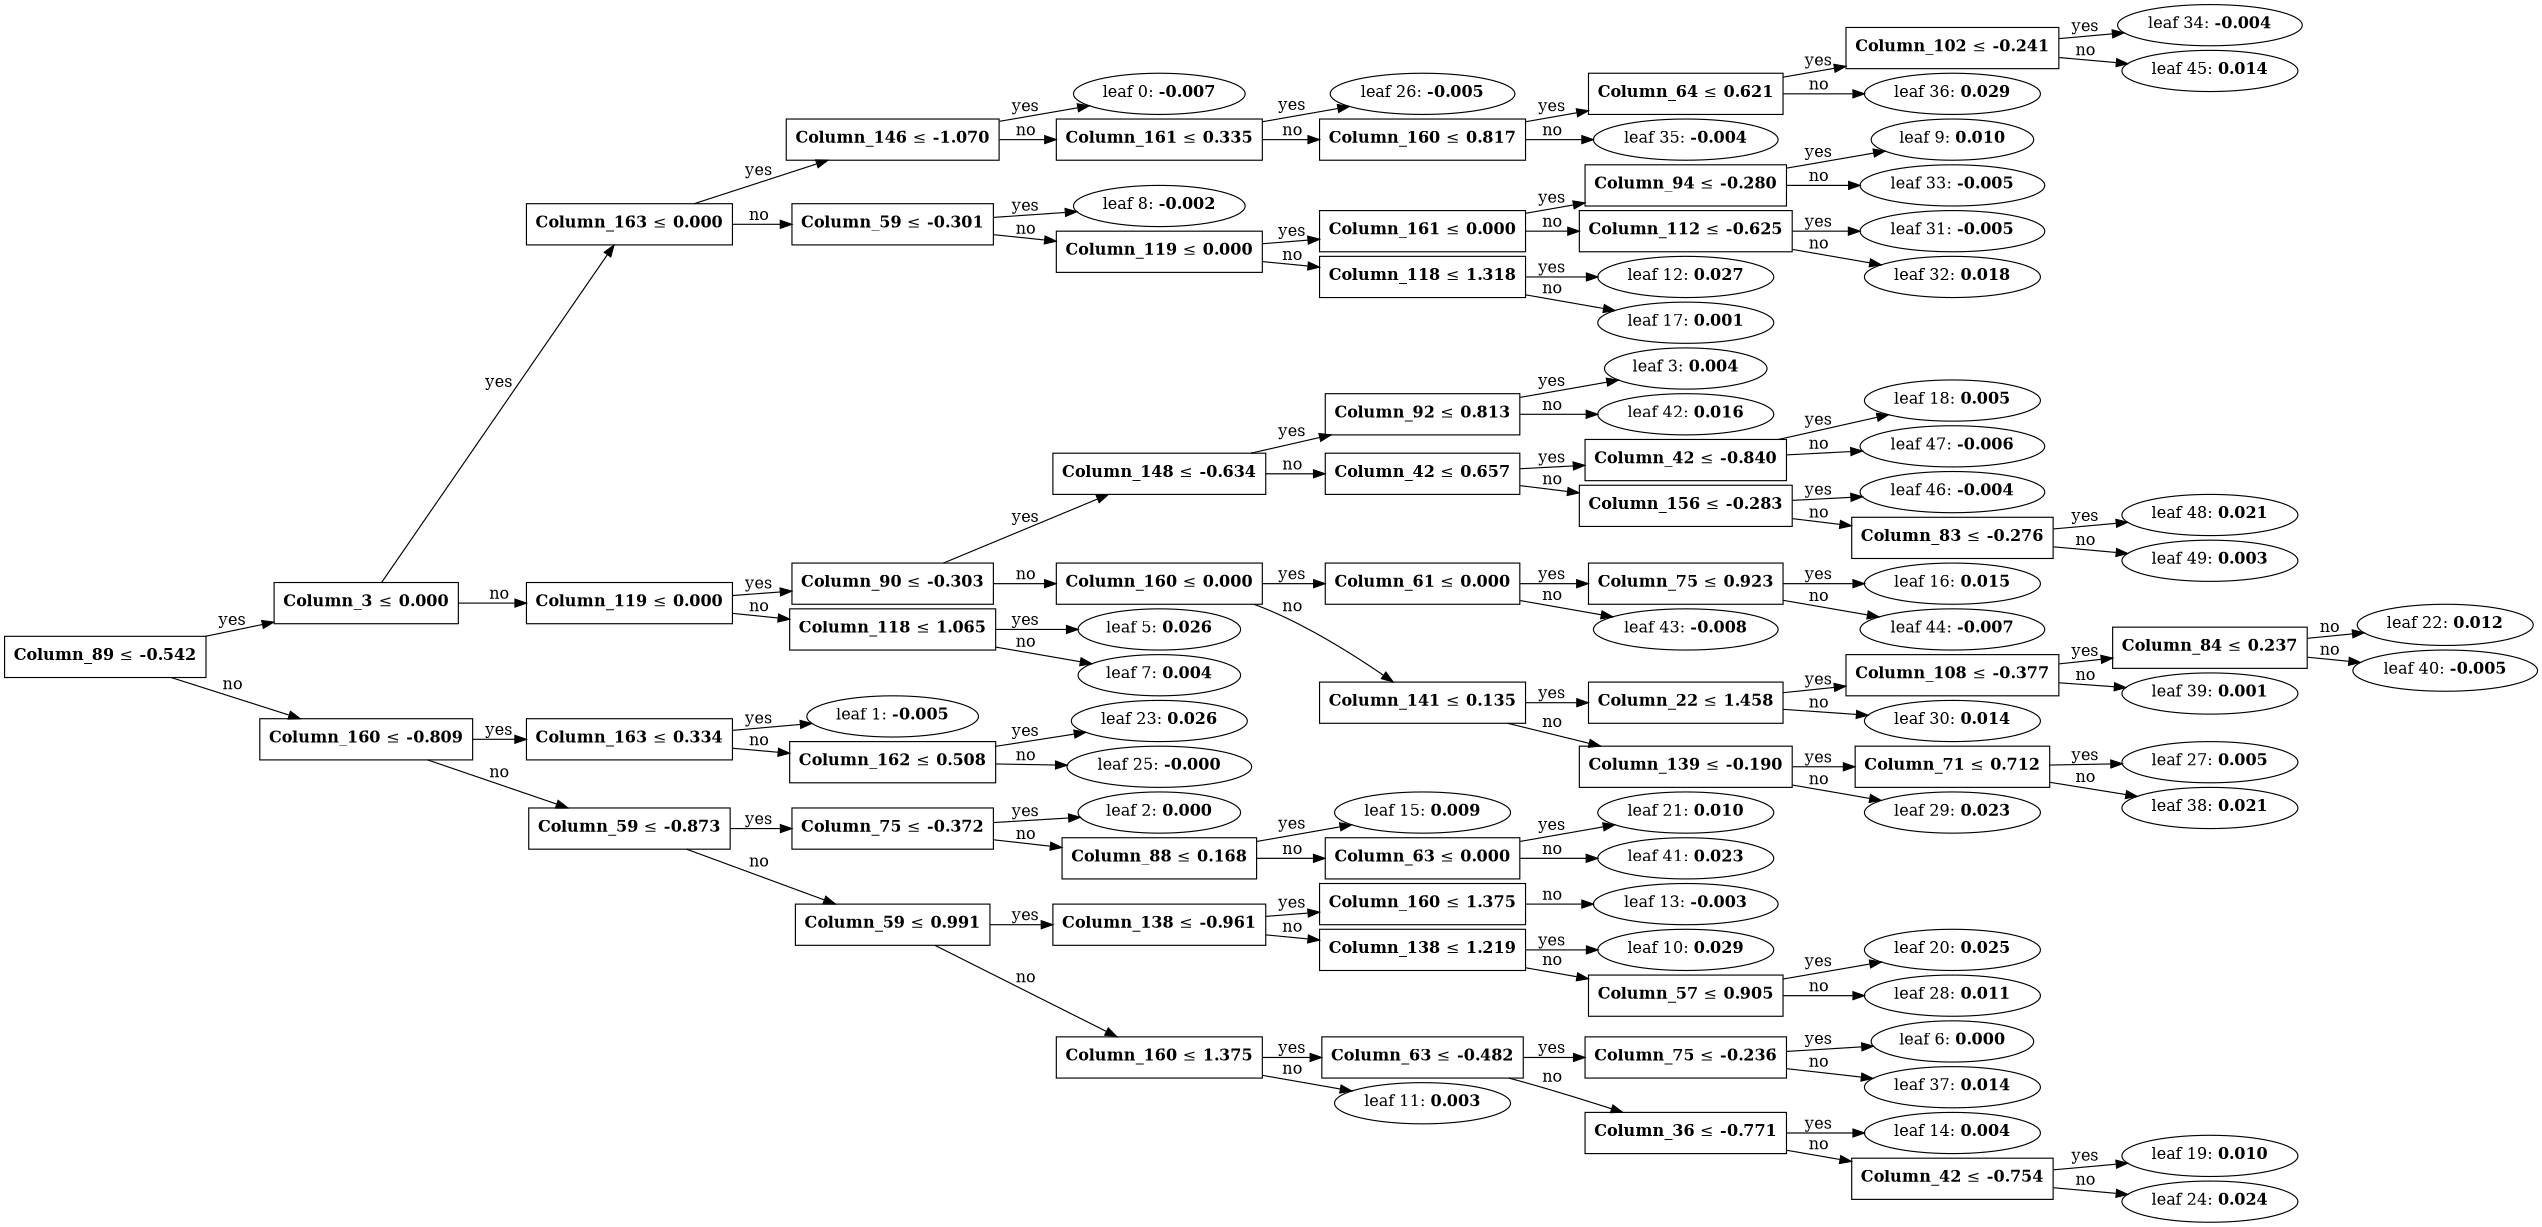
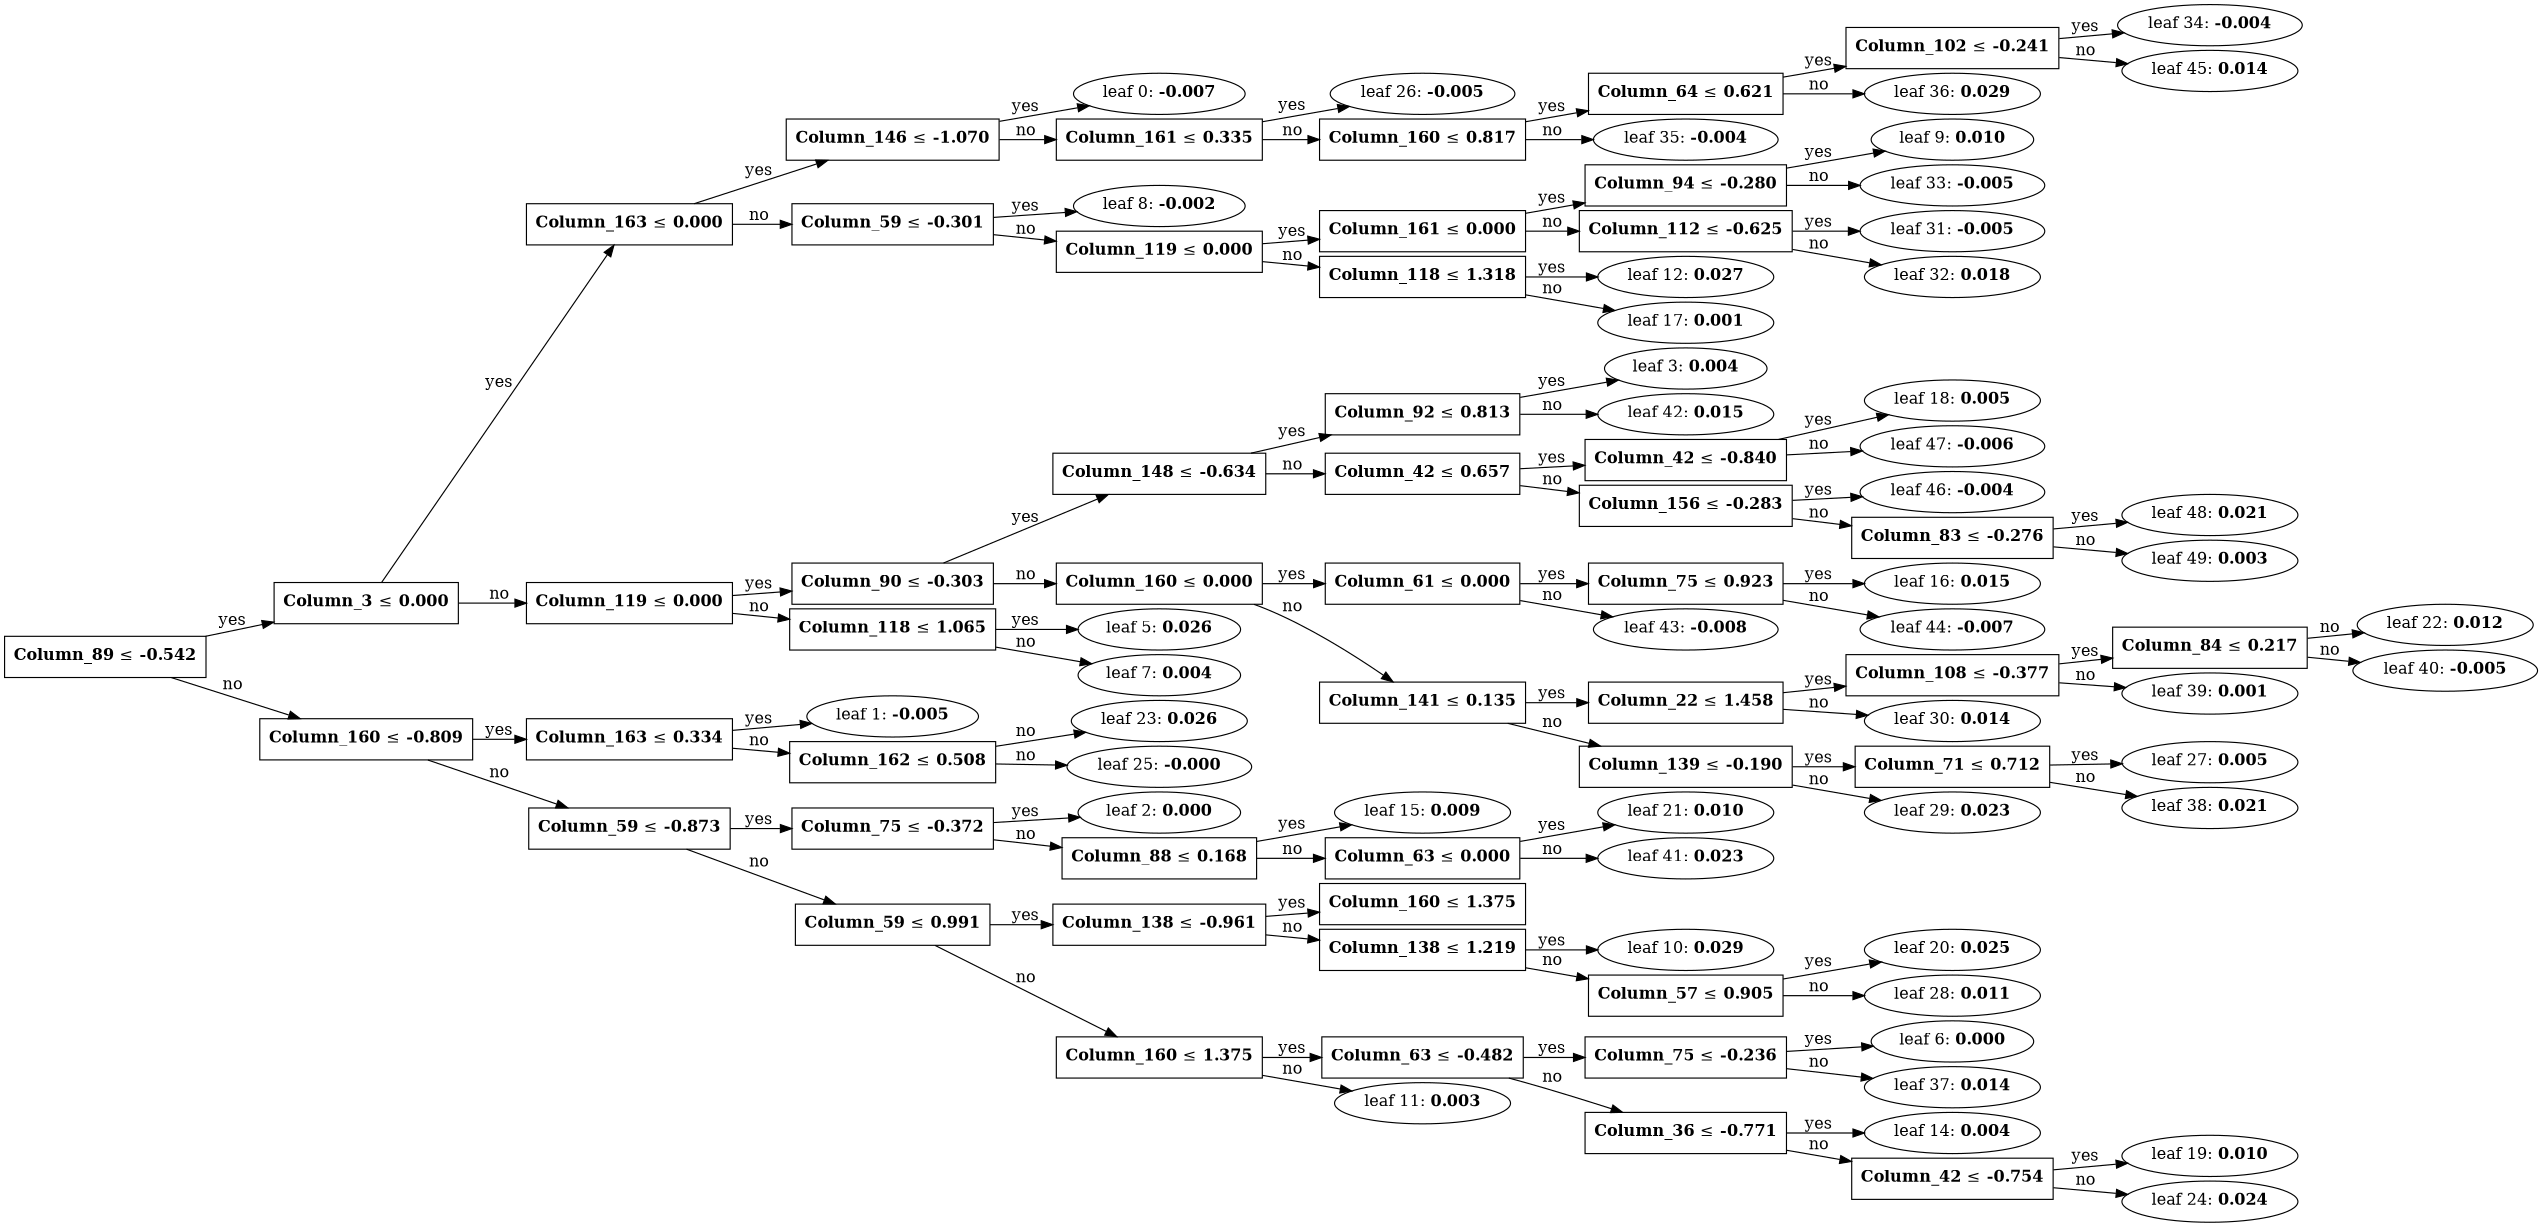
  digraph {
    nodesep=0.05
    rankdir=LR
    ranksep=0.3
    n1 [fillcolor=white label=<<B>Column_89</B> &#8804; <B>-0.542</B>> shape=rectangle]
    n2 [fillcolor=white label=<<B>Column_3</B> &#8804; <B>0.000</B>> shape=rectangle]
    n3 [fillcolor=white label=<<B>Column_160</B> &#8804; <B>-0.809</B>> shape=rectangle]
    n4 [fillcolor=white label=<<B>Column_163</B> &#8804; <B>0.000</B>> shape=rectangle]
    n5 [fillcolor=white label=<<B>Column_119</B> &#8804; <B>0.000</B>> shape=rectangle]
    n6 [fillcolor=white label=<<B>Column_163</B> &#8804; <B>0.334</B>> shape=rectangle]
    n7 [fillcolor=white label=<<B>Column_59</B> &#8804; <B>-0.873</B>> shape=rectangle]
    n8 [fillcolor=white label=<<B>Column_146</B> &#8804; <B>-1.070</B>> shape=rectangle]
    n9 [fillcolor=white label=<<B>Column_59</B> &#8804; <B>-0.301</B>> shape=rectangle]
    n10 [fillcolor=white label=<<B>Column_90</B> &#8804; <B>-0.303</B>> shape=rectangle]
    n11 [fillcolor=white label=<<B>Column_118</B> &#8804; <B>1.065</B>> shape=rectangle]
    n12 [label=<leaf 0: <B>-0.007</B>>]
    n13 [fillcolor=white label=<<B>Column_161</B> &#8804; <B>0.335</B>> shape=rectangle]
    n14 [label=<leaf 8: <B>-0.002</B>>]
    n15 [fillcolor=white label=<<B>Column_119</B> &#8804; <B>0.000</B>> shape=rectangle]
    n16 [label=<leaf 26: <B>-0.005</B>>]
    n17 [fillcolor=white label=<<B>Column_160</B> &#8804; <B>0.817</B>> shape=rectangle]
    n18 [fillcolor=white label=<<B>Column_64</B> &#8804; <B>0.621</B>> shape=rectangle]
    n19 [label=<leaf 35: <B>-0.004</B>>]
    n20 [fillcolor=white label=<<B>Column_102</B> &#8804; <B>-0.241</B>> shape=rectangle]
    n21 [label=<leaf 36: <B>0.029</B>>]
    n22 [label=<leaf 34: <B>-0.004</B>>]
    n23 [label=<leaf 45: <B>0.014</B>>]
    n24 [fillcolor=white label=<<B>Column_161</B> &#8804; <B>0.000</B>> shape=rectangle]
    n25 [fillcolor=white label=<<B>Column_118</B> &#8804; <B>1.318</B>> shape=rectangle]
    n26 [fillcolor=white label=<<B>Column_94</B> &#8804; <B>-0.280</B>> shape=rectangle]
    n27 [fillcolor=white label=<<B>Column_112</B> &#8804; <B>-0.625</B>> shape=rectangle]
    n28 [label=<leaf 12: <B>0.027</B>>]
    n29 [label=<leaf 17: <B>0.001</B>>]
    n30 [label=<leaf 9: <B>0.010</B>>]
    n31 [label=<leaf 33: <B>-0.005</B>>]
    n32 [label=<leaf 31: <B>-0.005</B>>]
    n33 [label=<leaf 32: <B>0.018</B>>]
    n34 [fillcolor=white label=<<B>Column_148</B> &#8804; <B>-0.634</B>> shape=rectangle]
    n35 [fillcolor=white label=<<B>Column_160</B> &#8804; <B>0.000</B>> shape=rectangle]
    n36 [label=<leaf 5: <B>0.026</B>>]
    n37 [label=<leaf 7: <B>0.004</B>>]
    n38 [fillcolor=white label=<<B>Column_92</B> &#8804; <B>0.813</B>> shape=rectangle]
    n39 [fillcolor=white label=<<B>Column_42</B> &#8804; <B>0.657</B>> shape=rectangle]
    n40 [fillcolor=white label=<<B>Column_61</B> &#8804; <B>0.000</B>> shape=rectangle]
    n41 [fillcolor=white label=<<B>Column_141</B> &#8804; <B>0.135</B>> shape=rectangle]
    n42 [label=<leaf 3: <B>0.004</B>>]
-   n43 [label=<leaf 42: <B>0.016</B>>]
+   n43 [label=<leaf 42: <B>0.015</B>>]
    n44 [fillcolor=white label=<<B>Column_42</B> &#8804; <B>-0.840</B>> shape=rectangle]
    n45 [fillcolor=white label=<<B>Column_156</B> &#8804; <B>-0.283</B>> shape=rectangle]
    n46 [label=<leaf 18: <B>0.005</B>>]
    n47 [label=<leaf 47: <B>-0.006</B>>]
    n48 [label=<leaf 46: <B>-0.004</B>>]
    n49 [fillcolor=white label=<<B>Column_83</B> &#8804; <B>-0.276</B>> shape=rectangle]
    n50 [label=<leaf 48: <B>0.021</B>>]
    n51 [label=<leaf 49: <B>0.003</B>>]
    n52 [fillcolor=white label=<<B>Column_75</B> &#8804; <B>0.923</B>> shape=rectangle]
    n53 [label=<leaf 43: <B>-0.008</B>>]
    n54 [fillcolor=white label=<<B>Column_22</B> &#8804; <B>1.458</B>> shape=rectangle]
    n55 [fillcolor=white label=<<B>Column_139</B> &#8804; <B>-0.190</B>> shape=rectangle]
    n56 [label=<leaf 16: <B>0.015</B>>]
    n57 [label=<leaf 44: <B>-0.007</B>>]
    n58 [fillcolor=white label=<<B>Column_108</B> &#8804; <B>-0.377</B>> shape=rectangle]
    n59 [label=<leaf 30: <B>0.014</B>>]
    n60 [fillcolor=white label=<<B>Column_71</B> &#8804; <B>0.712</B>> shape=rectangle]
    n61 [label=<leaf 29: <B>0.023</B>>]
-   n62 [fillcolor=white label=<<B>Column_84</B> &#8804; <B>0.237</B>> shape=rectangle]
+   n62 [fillcolor=white label=<<B>Column_84</B> &#8804; <B>0.217</B>> shape=rectangle]
    n63 [label=<leaf 39: <B>0.001</B>>]
    n64 [label=<leaf 22: <B>0.012</B>>]
    n65 [label=<leaf 40: <B>-0.005</B>>]
    n66 [label=<leaf 27: <B>0.005</B>>]
    n67 [label=<leaf 38: <B>0.021</B>>]
    n68 [label=<leaf 1: <B>-0.005</B>>]
    n69 [fillcolor=white label=<<B>Column_162</B> &#8804; <B>0.508</B>> shape=rectangle]
    n70 [fillcolor=white label=<<B>Column_75</B> &#8804; <B>-0.372</B>> shape=rectangle]
    n71 [fillcolor=white label=<<B>Column_59</B> &#8804; <B>0.991</B>> shape=rectangle]
    n72 [label=<leaf 23: <B>0.026</B>>]
    n73 [label=<leaf 25: <B>-0.000</B>>]
    n74 [label=<leaf 2: <B>0.000</B>>]
    n75 [fillcolor=white label=<<B>Column_88</B> &#8804; <B>0.168</B>> shape=rectangle]
    n76 [fillcolor=white label=<<B>Column_138</B> &#8804; <B>-0.961</B>> shape=rectangle]
    n77 [fillcolor=white label=<<B>Column_160</B> &#8804; <B>1.375</B>> shape=rectangle]
    n78 [label=<leaf 15: <B>0.009</B>>]
    n79 [fillcolor=white label=<<B>Column_63</B> &#8804; <B>0.000</B>> shape=rectangle]
    n80 [label=<leaf 21: <B>0.010</B>>]
    n81 [label=<leaf 41: <B>0.023</B>>]
    n82 [fillcolor=white label=<<B>Column_160</B> &#8804; <B>1.375</B>> shape=rectangle]
    n83 [fillcolor=white label=<<B>Column_138</B> &#8804; <B>1.219</B>> shape=rectangle]
    n84 [fillcolor=white label=<<B>Column_63</B> &#8804; <B>-0.482</B>> shape=rectangle]
    n85 [label=<leaf 11: <B>0.003</B>>]
-   n86 [label=<leaf 13: <B>-0.003</B>>]
    n87 [label=<leaf 10: <B>0.029</B>>]
    n88 [fillcolor=white label=<<B>Column_57</B> &#8804; <B>0.905</B>> shape=rectangle]
    n89 [label=<leaf 20: <B>0.025</B>>]
    n90 [label=<leaf 28: <B>0.011</B>>]
    n91 [fillcolor=white label=<<B>Column_75</B> &#8804; <B>-0.236</B>> shape=rectangle]
    n92 [fillcolor=white label=<<B>Column_36</B> &#8804; <B>-0.771</B>> shape=rectangle]
    n93 [label=<leaf 6: <B>0.000</B>>]
    n94 [label=<leaf 37: <B>0.014</B>>]
    n95 [label=<leaf 14: <B>0.004</B>>]
    n96 [fillcolor=white label=<<B>Column_42</B> &#8804; <B>-0.754</B>> shape=rectangle]
    n97 [label=<leaf 19: <B>0.010</B>>]
    n98 [label=<leaf 24: <B>0.024</B>>]
    n1 -> n2 [label=yes]
    n1 -> n3 [label=no]
    n2 -> n4 [label=yes]
    n2 -> n5 [label=no]
    n3 -> n6 [label=yes]
    n3 -> n7 [label=no]
    n4 -> n8 [label=yes]
    n4 -> n9 [label=no]
    n5 -> n10 [label=yes]
    n5 -> n11 [label=no]
    n6 -> n68 [label=yes]
    n6 -> n69 [label=no]
    n7 -> n70 [label=yes]
    n7 -> n71 [label=no]
    n8 -> n12 [label=yes]
    n8 -> n13 [label=no]
    n9 -> n14 [label=yes]
    n9 -> n15 [label=no]
    n10 -> n34 [label=yes]
    n10 -> n35 [label=no]
    n11 -> n36 [label=yes]
    n11 -> n37 [label=no]
    n13 -> n16 [label=yes]
    n13 -> n17 [label=no]
    n15 -> n24 [label=yes]
    n15 -> n25 [label=no]
    n17 -> n18 [label=yes]
    n17 -> n19 [label=no]
    n18 -> n20 [label=yes]
    n18 -> n21 [label=no]
    n20 -> n22 [label=yes]
    n20 -> n23 [label=no]
    n24 -> n26 [label=yes]
    n24 -> n27 [label=no]
    n25 -> n28 [label=yes]
    n25 -> n29 [label=no]
    n26 -> n30 [label=yes]
    n26 -> n31 [label=no]
    n27 -> n32 [label=yes]
    n27 -> n33 [label=no]
    n34 -> n38 [label=yes]
    n34 -> n39 [label=no]
    n35 -> n40 [label=yes]
    n35 -> n41 [label=no]
    n38 -> n42 [label=yes]
    n38 -> n43 [label=no]
    n39 -> n44 [label=yes]
    n39 -> n45 [label=no]
    n40 -> n52 [label=yes]
    n40 -> n53 [label=no]
    n41 -> n54 [label=yes]
    n41 -> n55 [label=no]
    n44 -> n46 [label=yes]
    n44 -> n47 [label=no]
    n45 -> n48 [label=yes]
    n45 -> n49 [label=no]
    n49 -> n50 [label=yes]
    n49 -> n51 [label=no]
    n52 -> n56 [label=yes]
    n52 -> n57 [label=no]
    n54 -> n58 [label=yes]
    n54 -> n59 [label=no]
    n55 -> n60 [label=yes]
    n55 -> n61 [label=no]
    n58 -> n62 [label=yes]
    n58 -> n63 [label=no]
    n60 -> n66 [label=yes]
    n60 -> n67 [label=no]
    n62 -> n64 [label=no]
    n62 -> n65 [label=no]
-   n69 -> n72 [label=yes]
+   n69 -> n72 [label=no]
    n69 -> n73 [label=no]
    n70 -> n74 [label=yes]
    n70 -> n75 [label=no]
    n71 -> n76 [label=yes]
    n71 -> n77 [label=no]
    n75 -> n78 [label=yes]
    n75 -> n79 [label=no]
    n76 -> n82 [label=yes]
    n76 -> n83 [label=no]
    n77 -> n84 [label=yes]
    n77 -> n85 [label=no]
    n79 -> n80 [label=yes]
    n79 -> n81 [label=no]
-   n82 -> n86 [label=no]
    n83 -> n87 [label=yes]
    n83 -> n88 [label=no]
    n84 -> n91 [label=yes]
    n84 -> n92 [label=no]
    n88 -> n89 [label=yes]
    n88 -> n90 [label=no]
    n91 -> n93 [label=yes]
    n91 -> n94 [label=no]
    n92 -> n95 [label=yes]
    n92 -> n96 [label=no]
    n96 -> n97 [label=yes]
    n96 -> n98 [label=no]
  }
